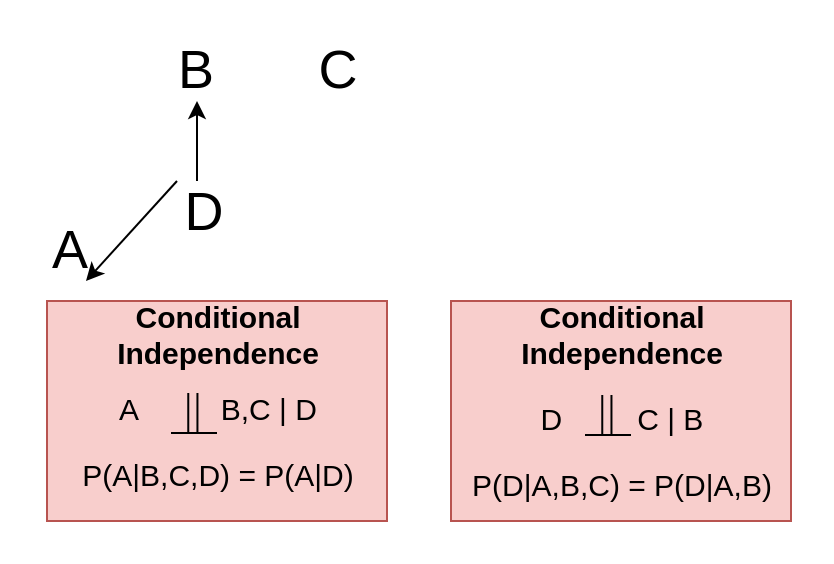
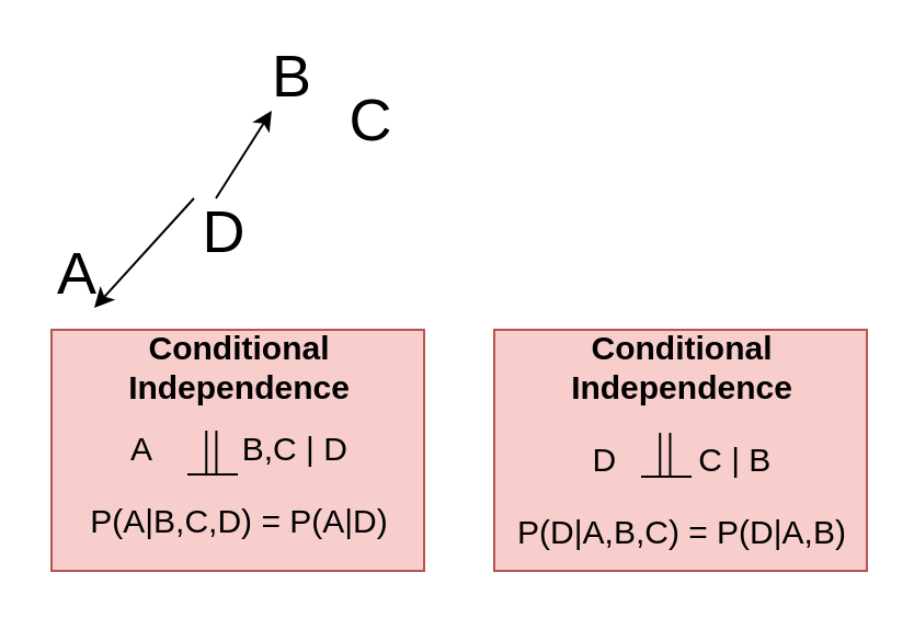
  <mxCell id="0" />
  <mxCell id="1" parent="0" />
  <mxCell id="2" value="A" style="text;html=1;strokeColor=none;fillColor=none;align=center;verticalAlign=middle;whiteSpace=wrap;rounded=0;fontSize=27;" vertex="1" parent="1"><mxGeometry x="20" y="110" width="30" height="30" as="geometry" /></mxCell>
- <mxCell id="3" value="B" style="text;html=1;strokeColor=none;fillColor=none;align=center;verticalAlign=middle;whiteSpace=wrap;rounded=0;fontSize=27;" vertex="1" parent="1"><mxGeometry x="83" y="20" width="30" height="30" as="geometry" /></mxCell>
+ <mxCell id="3" value="B" style="text;html=1;strokeColor=none;fillColor=none;align=center;verticalAlign=middle;whiteSpace=wrap;rounded=0;fontSize=27;" vertex="1" parent="1"><mxGeometry x="118" y="20" width="30" height="30" as="geometry" /></mxCell>
  <mxCell id="4" value="" style="endArrow=classic;html=1;rounded=0;" edge="1" parent="1" target="3"><mxGeometry width="50" height="50" relative="1" as="geometry"><mxPoint x="98" y="90" as="sourcePoint" /><mxPoint x="150" y="35" as="targetPoint" /></mxGeometry></mxCell>
  <mxCell id="5" value="" style="endArrow=classic;html=1;rounded=0;entryX=0.75;entryY=1;entryDx=0;entryDy=0;" edge="1" parent="1" target="2"><mxGeometry width="50" height="50" relative="1" as="geometry"><mxPoint x="88" y="90" as="sourcePoint" /><mxPoint x="139" y="89" as="targetPoint" /></mxGeometry></mxCell>
  <mxCell id="6" value="D" style="text;html=1;strokeColor=none;fillColor=none;align=center;verticalAlign=middle;whiteSpace=wrap;rounded=0;fontSize=27;" vertex="1" parent="1"><mxGeometry x="72" y="91" width="60" height="30" as="geometry" /></mxCell>
- <mxCell id="7" value="C" style="text;html=1;strokeColor=none;fillColor=none;align=center;verticalAlign=middle;whiteSpace=wrap;rounded=0;fontSize=27;" vertex="1" parent="1"><mxGeometry x="154" y="20" width="30" height="30" as="geometry" /></mxCell>
+ <mxCell id="7" value="C" style="text;html=1;strokeColor=none;fillColor=none;align=center;verticalAlign=middle;whiteSpace=wrap;rounded=0;fontSize=27;" vertex="1" parent="1"><mxGeometry x="154" y="40" width="30" height="30" as="geometry" /></mxCell>
  <mxCell id="8" value="&lt;h1 style=&quot;text-align: center; font-size: 15px;&quot;&gt;&lt;font style=&quot;font-size: 15px;&quot;&gt;&lt;font style=&quot;font-size: 15px;&quot;&gt;Conditional Independenc&lt;/font&gt;e&lt;/font&gt;&lt;/h1&gt;&lt;div style=&quot;text-align: center;&quot;&gt;&lt;font style=&quot;font-size: 15px;&quot;&gt;A &amp;nbsp; &amp;nbsp; &amp;nbsp; &amp;nbsp; &amp;nbsp;B,C | D&lt;/font&gt;&lt;/div&gt;&lt;p style=&quot;text-align: center; font-size: 15px;&quot;&gt;&lt;span style=&quot;&quot;&gt;P(A|B,C,D) = P(A|D)&lt;/span&gt;&lt;br&gt;&lt;/p&gt;" style="text;html=1;strokeColor=#b85450;fillColor=#f8cecc;spacing=5;spacingTop=-20;whiteSpace=wrap;overflow=hidden;rounded=0;" vertex="1" parent="1"><mxGeometry x="23" y="150" width="170" height="110" as="geometry" /></mxCell>
  <mxCell id="9" value="" style="group" vertex="1" connectable="0" parent="1"><mxGeometry x="85" y="196" width="23" height="20" as="geometry" /></mxCell>
  <mxCell id="10" value="" style="endArrow=none;html=1;rounded=0;" edge="1" parent="9"><mxGeometry width="50" height="50" relative="1" as="geometry"><mxPoint x="23" y="20" as="sourcePoint" /><mxPoint y="20" as="targetPoint" /></mxGeometry></mxCell>
  <mxCell id="11" value="" style="endArrow=none;html=1;rounded=0;" edge="1" parent="9"><mxGeometry width="50" height="50" relative="1" as="geometry"><mxPoint x="8.625" as="sourcePoint" /><mxPoint x="8.625" y="20" as="targetPoint" /></mxGeometry></mxCell>
  <mxCell id="12" value="" style="endArrow=none;html=1;rounded=0;" edge="1" parent="9"><mxGeometry width="50" height="50" relative="1" as="geometry"><mxPoint x="13.225" as="sourcePoint" /><mxPoint x="13.225" y="20" as="targetPoint" /><Array as="points"><mxPoint x="13.225" y="6.667" /></Array></mxGeometry></mxCell>
  <mxCell id="13" value="&lt;h1 style=&quot;text-align: center; font-size: 15px;&quot;&gt;&lt;font style=&quot;font-size: 15px;&quot;&gt;&lt;font style=&quot;font-size: 15px;&quot;&gt;Conditional Independenc&lt;/font&gt;e&lt;/font&gt;&lt;/h1&gt;&lt;p style=&quot;text-align: center; font-size: 15px;&quot;&gt;&lt;span style=&quot;&quot;&gt;D &amp;nbsp; &amp;nbsp; &amp;nbsp; &amp;nbsp; C | B&lt;/span&gt;&lt;/p&gt;&lt;p style=&quot;text-align: center; font-size: 15px;&quot;&gt;&lt;span style=&quot;&quot;&gt;P(D|A,B,C) = P(D|A,B)&lt;/span&gt;&lt;br&gt;&lt;/p&gt;" style="text;html=1;strokeColor=#b85450;fillColor=#f8cecc;spacing=5;spacingTop=-20;whiteSpace=wrap;overflow=hidden;rounded=0;" vertex="1" parent="1"><mxGeometry x="225" y="150" width="170" height="110" as="geometry" /></mxCell>
  <mxCell id="14" value="" style="group" vertex="1" connectable="0" parent="1"><mxGeometry x="292" y="197" width="23" height="20" as="geometry" /></mxCell>
  <mxCell id="15" value="" style="endArrow=none;html=1;rounded=0;" edge="1" parent="14"><mxGeometry width="50" height="50" relative="1" as="geometry"><mxPoint x="23" y="20" as="sourcePoint" /><mxPoint y="20" as="targetPoint" /></mxGeometry></mxCell>
  <mxCell id="16" value="" style="endArrow=none;html=1;rounded=0;" edge="1" parent="14"><mxGeometry width="50" height="50" relative="1" as="geometry"><mxPoint x="8.625" as="sourcePoint" /><mxPoint x="8.625" y="20" as="targetPoint" /></mxGeometry></mxCell>
  <mxCell id="17" value="" style="endArrow=none;html=1;rounded=0;" edge="1" parent="14"><mxGeometry width="50" height="50" relative="1" as="geometry"><mxPoint x="13.225" as="sourcePoint" /><mxPoint x="13.225" y="20" as="targetPoint" /><Array as="points"><mxPoint x="13.225" y="6.667" /></Array></mxGeometry></mxCell>
